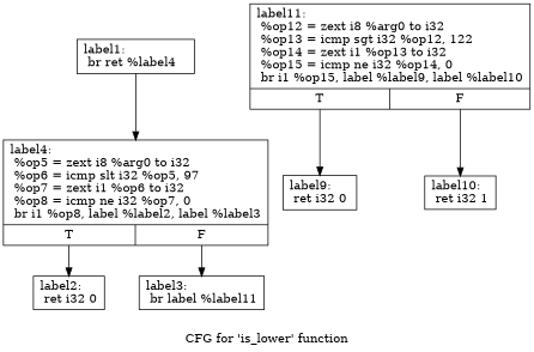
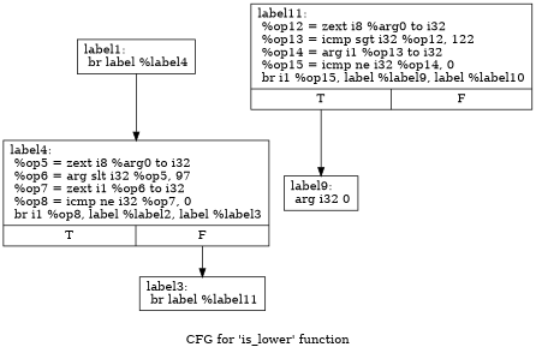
  digraph {
    label="CFG for 'is_lower' function"
    node [shape=record]
    edge [tailport=s0]
-   n1 [label="{label1:\l  br ret %label4\l}"]
-   n2 [label="{label4:                                           \l  %op5 = zext i8 %arg0 to i32\l  %op6 = icmp slt i32 %op5, 97\l  %op7 = zext i1 %op6 to i32\l  %op8 = icmp ne i32 %op7, 0\l  br i1 %op8, label %label2, label %label3\l|{<s0>T|<s1>F}}"]
-   n3 [label="{label2:                                           \l  ret i32 0\l}"]
+   n1 [label="{label1:\l  br label %label4\l}"]
+   n2 [label="{label4:                                           \l  %op5 = zext i8 %arg0 to i32\l  %op6 = arg slt i32 %op5, 97\l  %op7 = zext i1 %op6 to i32\l  %op8 = icmp ne i32 %op7, 0\l  br i1 %op8, label %label2, label %label3\l|{<s0>T|<s1>F}}"]
    n4 [label="{label3:                                           \l  br label %label11\l}"]
-   n5 [label="{label11:                                          \l  %op12 = zext i8 %arg0 to i32\l  %op13 = icmp sgt i32 %op12, 122\l  %op14 = zext i1 %op13 to i32\l  %op15 = icmp ne i32 %op14, 0\l  br i1 %op15, label %label9, label %label10\l|{<s0>T|<s1>F}}"]
-   n6 [label="{label9:                                           \l  ret i32 0\l}"]
-   n7 [label="{label10:                                          \l  ret i32 1\l}"]
+   n5 [label="{label11:                                          \l  %op12 = zext i8 %arg0 to i32\l  %op13 = icmp sgt i32 %op12, 122\l  %op14 = arg i1 %op13 to i32\l  %op15 = icmp ne i32 %op14, 0\l  br i1 %op15, label %label9, label %label10\l|{<s0>T|<s1>F}}"]
+   n6 [label="{label9:                                           \l  arg i32 0\l}"]
    n1 -> n2 [tailport=""]
-   n2 -> n3
    n2 -> n4 [tailport=s1]
    n5 -> n6
-   n5 -> n7 [tailport=s1]
  }
